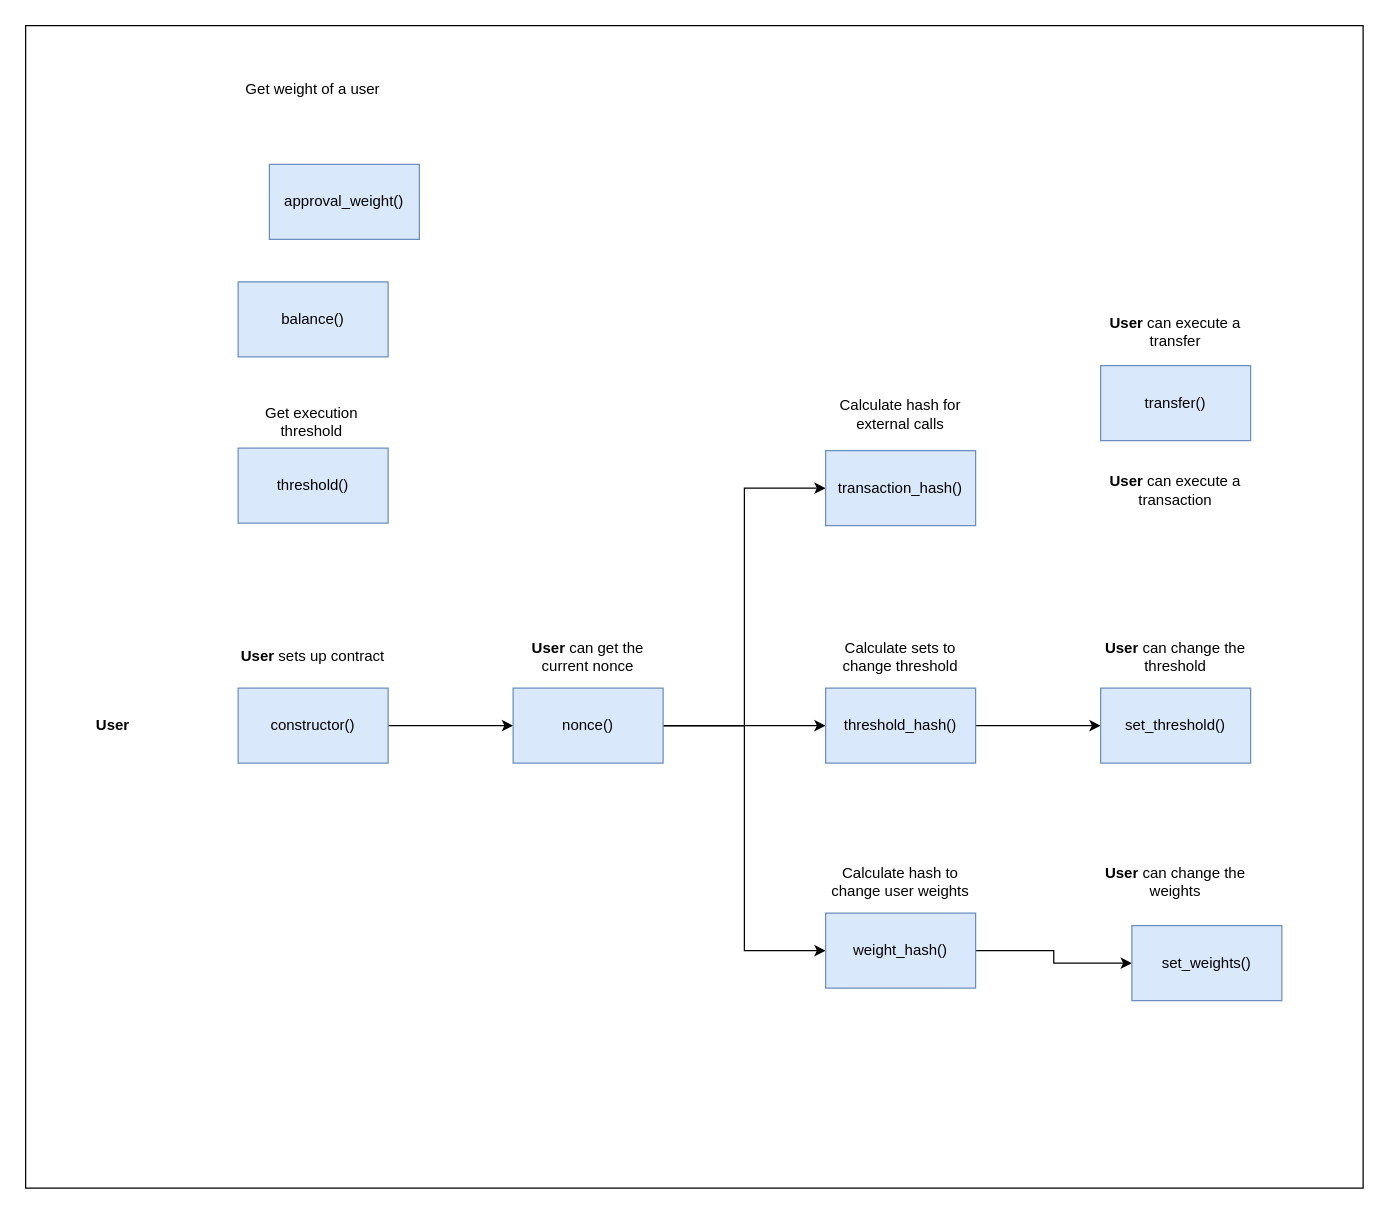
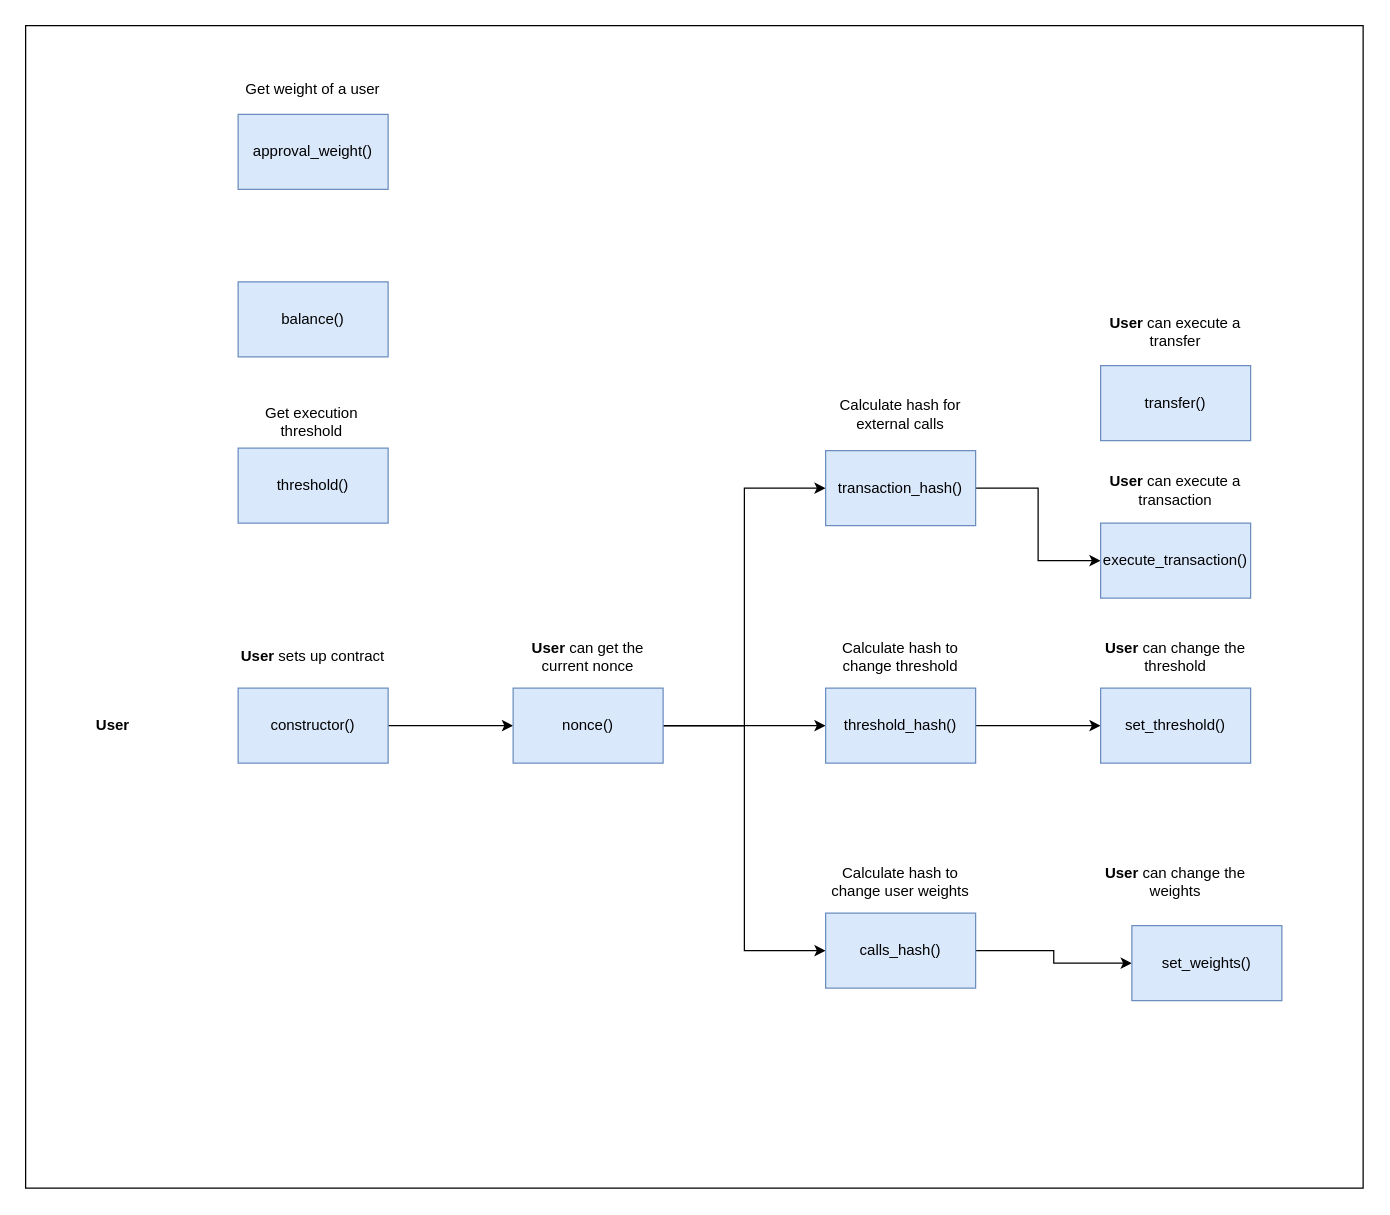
  <mxCell id="0" />
  <mxCell id="1" parent="0" />
  <mxCell id="2" value="" style="rounded=0;whiteSpace=wrap;html=1;" parent="1" vertex="1"><mxGeometry x="20" y="20" width="1070" height="930" as="geometry" /></mxCell>
  <mxCell id="3" style="edgeStyle=orthogonalEdgeStyle;rounded=0;orthogonalLoop=1;jettySize=auto;html=1;entryX=0;entryY=0.5;entryDx=0;entryDy=0;" parent="1" source="4" target="10" edge="1"><mxGeometry relative="1" as="geometry" /></mxCell>
  <mxCell id="4" value="constructor()" style="rounded=0;whiteSpace=wrap;html=1;fillColor=#dae8fc;strokeColor=#6c8ebf;" parent="1" vertex="1"><mxGeometry x="190" y="550" width="120" height="60" as="geometry" /></mxCell>
  <mxCell id="5" value="&lt;b&gt;User&lt;/b&gt;" style="text;html=1;strokeColor=none;fillColor=none;align=center;verticalAlign=middle;whiteSpace=wrap;rounded=0;" parent="1" vertex="1"><mxGeometry x="60" y="565" width="60" height="30" as="geometry" /></mxCell>
  <mxCell id="6" value="&lt;b&gt;User&lt;/b&gt;&amp;nbsp;sets up contract" style="text;html=1;strokeColor=none;fillColor=none;align=center;verticalAlign=middle;whiteSpace=wrap;rounded=0;" parent="1" vertex="1"><mxGeometry x="190" y="510" width="120" height="30" as="geometry" /></mxCell>
  <mxCell id="7" style="edgeStyle=orthogonalEdgeStyle;rounded=0;orthogonalLoop=1;jettySize=auto;html=1;entryX=0;entryY=0.5;entryDx=0;entryDy=0;" parent="1" source="10" target="15" edge="1"><mxGeometry relative="1" as="geometry" /></mxCell>
  <mxCell id="8" style="edgeStyle=orthogonalEdgeStyle;rounded=0;orthogonalLoop=1;jettySize=auto;html=1;entryX=0;entryY=0.5;entryDx=0;entryDy=0;" parent="1" source="10" target="13" edge="1"><mxGeometry relative="1" as="geometry" /></mxCell>
  <mxCell id="9" style="edgeStyle=orthogonalEdgeStyle;rounded=0;orthogonalLoop=1;jettySize=auto;html=1;entryX=0;entryY=0.5;entryDx=0;entryDy=0;" parent="1" source="10" target="17" edge="1"><mxGeometry relative="1" as="geometry" /></mxCell>
  <mxCell id="10" value="nonce()" style="rounded=0;whiteSpace=wrap;html=1;fillColor=#dae8fc;strokeColor=#6c8ebf;" parent="1" vertex="1"><mxGeometry x="410" y="550" width="120" height="60" as="geometry" /></mxCell>
  <mxCell id="11" value="&lt;b&gt;User&lt;/b&gt;&amp;nbsp;can get the current nonce" style="text;html=1;strokeColor=none;fillColor=none;align=center;verticalAlign=middle;whiteSpace=wrap;rounded=0;" parent="1" vertex="1"><mxGeometry x="410" y="510" width="120" height="30" as="geometry" /></mxCell>
+ <mxCell id="12" style="edgeStyle=orthogonalEdgeStyle;rounded=0;orthogonalLoop=1;jettySize=auto;html=1;entryX=0;entryY=0.5;entryDx=0;entryDy=0;" parent="1" source="13" target="22" edge="1"><mxGeometry relative="1" as="geometry" /></mxCell>
  <mxCell id="13" value="transaction_hash()" style="rounded=0;whiteSpace=wrap;html=1;fillColor=#dae8fc;strokeColor=#6c8ebf;" parent="1" vertex="1"><mxGeometry x="660" y="360" width="120" height="60" as="geometry" /></mxCell>
  <mxCell id="14" style="edgeStyle=orthogonalEdgeStyle;rounded=0;orthogonalLoop=1;jettySize=auto;html=1;entryX=0;entryY=0.5;entryDx=0;entryDy=0;" parent="1" source="15" target="25" edge="1"><mxGeometry relative="1" as="geometry" /></mxCell>
  <mxCell id="15" value="threshold_hash()" style="rounded=0;whiteSpace=wrap;html=1;fillColor=#dae8fc;strokeColor=#6c8ebf;" parent="1" vertex="1"><mxGeometry x="660" y="550" width="120" height="60" as="geometry" /></mxCell>
  <mxCell id="16" style="edgeStyle=orthogonalEdgeStyle;rounded=0;orthogonalLoop=1;jettySize=auto;html=1;entryX=0;entryY=0.5;entryDx=0;entryDy=0;" parent="1" source="17" target="26" edge="1"><mxGeometry relative="1" as="geometry" /></mxCell>
- <mxCell id="17" value="weight_hash()" style="rounded=0;whiteSpace=wrap;html=1;fillColor=#dae8fc;strokeColor=#6c8ebf;" parent="1" vertex="1"><mxGeometry x="660" y="730" width="120" height="60" as="geometry" /></mxCell>
+ <mxCell id="17" value="calls_hash()" style="rounded=0;whiteSpace=wrap;html=1;fillColor=#dae8fc;strokeColor=#6c8ebf;" parent="1" vertex="1"><mxGeometry x="660" y="730" width="120" height="60" as="geometry" /></mxCell>
  <mxCell id="18" value="Calculate hash for external calls" style="text;html=1;strokeColor=none;fillColor=none;align=center;verticalAlign=middle;whiteSpace=wrap;rounded=0;" parent="1" vertex="1"><mxGeometry x="660" y="316" width="120" height="30" as="geometry" /></mxCell>
- <mxCell id="19" value="Calculate sets to change threshold" style="text;html=1;strokeColor=none;fillColor=none;align=center;verticalAlign=middle;whiteSpace=wrap;rounded=0;" parent="1" vertex="1"><mxGeometry x="660" y="510" width="120" height="30" as="geometry" /></mxCell>
+ <mxCell id="19" value="Calculate hash to change threshold" style="text;html=1;strokeColor=none;fillColor=none;align=center;verticalAlign=middle;whiteSpace=wrap;rounded=0;" parent="1" vertex="1"><mxGeometry x="660" y="510" width="120" height="30" as="geometry" /></mxCell>
  <mxCell id="20" value="Calculate hash to change user weights" style="text;html=1;strokeColor=none;fillColor=none;align=center;verticalAlign=middle;whiteSpace=wrap;rounded=0;" parent="1" vertex="1"><mxGeometry x="660" y="690" width="120" height="30" as="geometry" /></mxCell>
  <mxCell id="21" value="transfer()" style="rounded=0;whiteSpace=wrap;html=1;fillColor=#dae8fc;strokeColor=#6c8ebf;" parent="1" vertex="1"><mxGeometry x="880" y="292" width="120" height="60" as="geometry" /></mxCell>
+ <mxCell id="22" value="execute_transaction()" style="rounded=0;whiteSpace=wrap;html=1;fillColor=#dae8fc;strokeColor=#6c8ebf;" parent="1" vertex="1"><mxGeometry x="880" y="418" width="120" height="60" as="geometry" /></mxCell>
  <mxCell id="23" value="&lt;b&gt;User&lt;/b&gt;&amp;nbsp;can execute a transfer" style="text;html=1;strokeColor=none;fillColor=none;align=center;verticalAlign=middle;whiteSpace=wrap;rounded=0;" parent="1" vertex="1"><mxGeometry x="880" y="250" width="120" height="30" as="geometry" /></mxCell>
  <mxCell id="24" value="&lt;b&gt;User&lt;/b&gt;&amp;nbsp;can execute a transaction" style="text;html=1;strokeColor=none;fillColor=none;align=center;verticalAlign=middle;whiteSpace=wrap;rounded=0;" parent="1" vertex="1"><mxGeometry x="880" y="377" width="120" height="30" as="geometry" /></mxCell>
  <mxCell id="25" value="set_threshold()" style="rounded=0;whiteSpace=wrap;html=1;fillColor=#dae8fc;strokeColor=#6c8ebf;" parent="1" vertex="1"><mxGeometry x="880" y="550" width="120" height="60" as="geometry" /></mxCell>
  <mxCell id="26" value="set_weights()" style="rounded=0;whiteSpace=wrap;html=1;fillColor=#dae8fc;strokeColor=#6c8ebf;" parent="1" vertex="1"><mxGeometry x="905" y="740" width="120" height="60" as="geometry" /></mxCell>
  <mxCell id="27" value="&lt;b&gt;User&lt;/b&gt;&amp;nbsp;can change the threshold" style="text;html=1;strokeColor=none;fillColor=none;align=center;verticalAlign=middle;whiteSpace=wrap;rounded=0;" parent="1" vertex="1"><mxGeometry x="880" y="510" width="120" height="30" as="geometry" /></mxCell>
  <mxCell id="28" value="&lt;b&gt;User&lt;/b&gt;&amp;nbsp;can change the weights" style="text;html=1;strokeColor=none;fillColor=none;align=center;verticalAlign=middle;whiteSpace=wrap;rounded=0;" parent="1" vertex="1"><mxGeometry x="880" y="690" width="120" height="30" as="geometry" /></mxCell>
- <mxCell id="29" value="approval_weight()" style="rounded=0;whiteSpace=wrap;html=1;fillColor=#dae8fc;strokeColor=#6c8ebf;" parent="1" vertex="1"><mxGeometry x="215" y="131" width="120" height="60" as="geometry" /></mxCell>
+ <mxCell id="29" value="approval_weight()" style="rounded=0;whiteSpace=wrap;html=1;fillColor=#dae8fc;strokeColor=#6c8ebf;" parent="1" vertex="1"><mxGeometry x="190" y="91" width="120" height="60" as="geometry" /></mxCell>
  <mxCell id="30" value="Get weight of a user" style="text;html=1;strokeColor=none;fillColor=none;align=center;verticalAlign=middle;whiteSpace=wrap;rounded=0;" parent="1" vertex="1"><mxGeometry x="190" y="56" width="120" height="30" as="geometry" /></mxCell>
  <mxCell id="31" value="balance()" style="rounded=0;whiteSpace=wrap;html=1;fillColor=#dae8fc;strokeColor=#6c8ebf;" parent="1" vertex="1"><mxGeometry x="190" y="225" width="120" height="60" as="geometry" /></mxCell>
  <mxCell id="32" value="threshold()" style="rounded=0;whiteSpace=wrap;html=1;fillColor=#dae8fc;strokeColor=#6c8ebf;" parent="1" vertex="1"><mxGeometry x="190" y="358" width="120" height="60" as="geometry" /></mxCell>
  <mxCell id="33" value="Get execution threshold" style="text;html=1;strokeColor=none;fillColor=none;align=center;verticalAlign=middle;whiteSpace=wrap;rounded=0;" parent="1" vertex="1"><mxGeometry x="188" y="322" width="122" height="30" as="geometry" /></mxCell>
